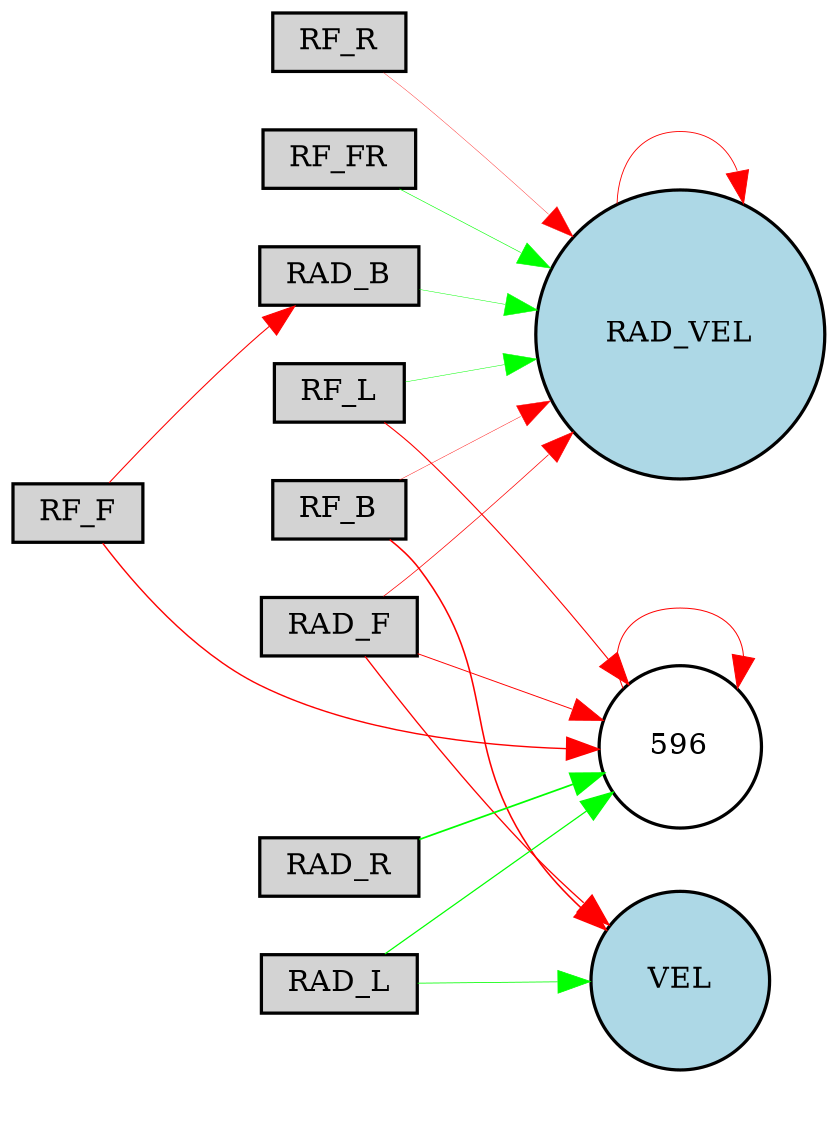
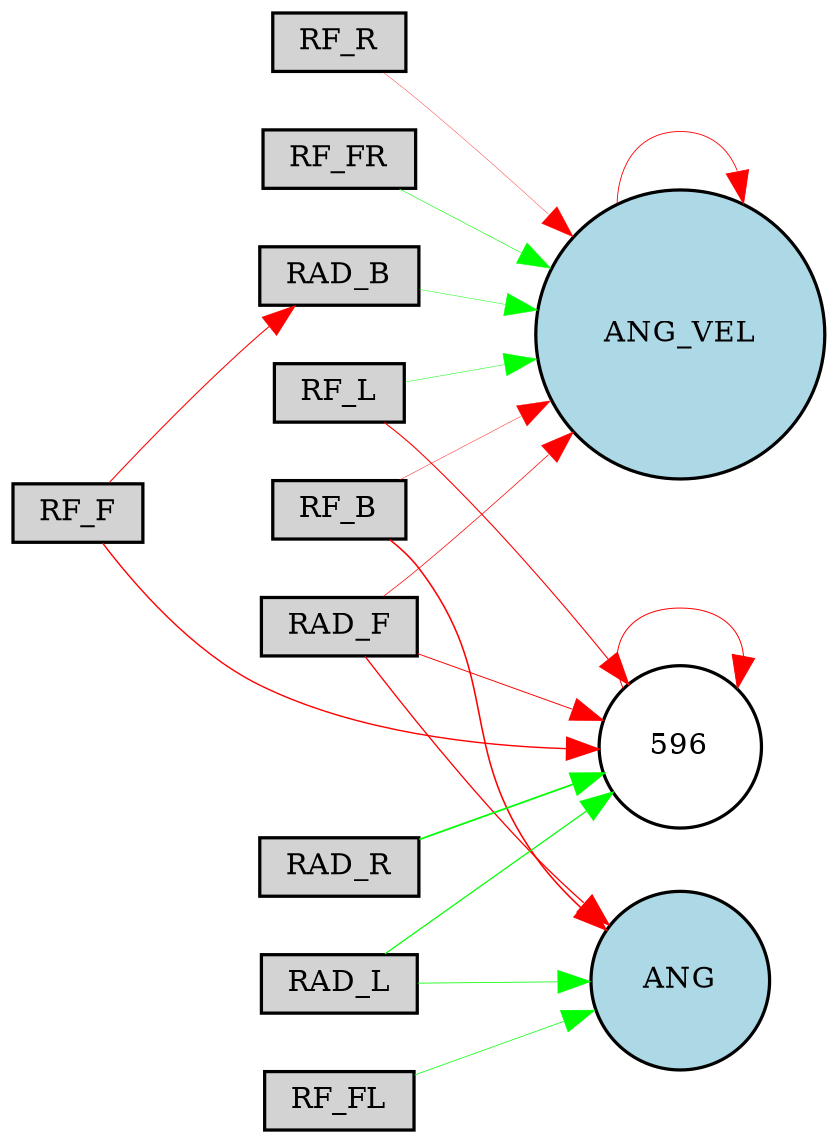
  digraph {
    fontname="DejaVu Serif"
    rankdir=LR
    node [fillcolor=lightgray fontname="DejaVu Serif" fontsize=9 shape=box style=filled]
    edge [color=red fontname="DejaVu Serif" style=solid]
    RF_R [height=0.2 width=0.2]
-   ANG_VEL [fillcolor=lightblue height=0.2 shape=circle width=0.2 label=RAD_VEL]
+   ANG_VEL [fillcolor=lightblue height=0.2 shape=circle width=0.2]
    RF_FR [height=0.2 width=0.2]
    RF_F [height=0.2 width=0.2]
    n5 [fillcolor=white height=0.2 label=596 shape=circle width=0.2]
    RAD_B [height=0.2 width=0.2]
-   VEL [fillcolor=lightblue height=0.2 shape=circle width=0.2]
+   RF_FL [height=0.2 width=0.2]
+   VEL [fillcolor=lightblue height=0.2 shape=circle width=0.2 label=ANG]
    RF_L [height=0.2 width=0.2]
    RF_B [height=0.2 width=0.2]
    RAD_F [height=0.2 width=0.2]
    RAD_L [height=0.2 width=0.2]
    RAD_R [height=0.2 width=0.2]
    RF_R -> ANG_VEL [penwidth=0.11439816608609939]
    ANG_VEL -> ANG_VEL [penwidth=0.27281818089497]
    RF_FR -> ANG_VEL [color=green penwidth=0.18385514901846362]
    RF_F -> n5 [penwidth=0.43214174107028236]
    RF_F -> RAD_B [penwidth=0.3278964804082905]
    n5 -> n5 [penwidth=0.3084605317247432]
    RAD_B -> ANG_VEL [color=green penwidth=0.1438469562802407]
+   RF_FL -> VEL [color=green penwidth=0.22775227508706053]
    RF_L -> ANG_VEL [color=green penwidth=0.148586876639934]
    RF_L -> n5 [penwidth=0.34021742178594094]
    RF_B -> ANG_VEL [penwidth=0.13224234335375973]
    RF_B -> VEL [penwidth=0.4838008271520128]
    RAD_F -> ANG_VEL [penwidth=0.2237126967065008]
    RAD_F -> n5 [penwidth=0.29374616803624853]
    RAD_F -> VEL [penwidth=0.40519958370527354]
    RAD_L -> n5 [color=green penwidth=0.379226629289956]
    RAD_L -> VEL [color=green penwidth=0.2456831589783973]
    RAD_R -> n5 [color=green penwidth=0.5383139750588716]
  }
